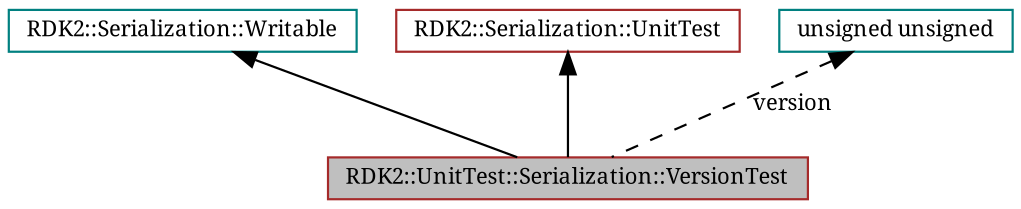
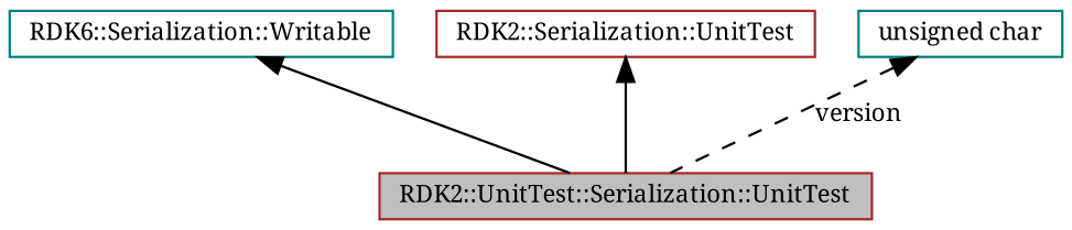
  digraph {
    fontname="Noto Serif"
    node [color=brown fillcolor=white fontname="Noto Serif" fontsize=10 shape=record style=filled]
    edge [color=black dir=back fontname="Noto Serif" fontsize=10 labelfontname="FreeSans.ttf" labelfontsize=10 style=solid]
-   n1 [fillcolor=grey75 fontcolor=black height=0.2 label="RDK2::UnitTest::Serialization::VersionTest" width=0.4]
-   n2 [color=teal height=0.2 label="RDK2::Serialization::Writable" width=0.4]
+   n1 [fillcolor=grey75 fontcolor=black height=0.2 label="RDK2::UnitTest::Serialization::UnitTest" width=0.4]
+   n2 [color=teal height=0.2 label="RDK6::Serialization::Writable" width=0.4]
    n3 [height=0.2 label="RDK2::Serialization::UnitTest" width=0.4]
-   n4 [color=teal height=0.2 label="unsigned unsigned" width=0.4]
+   n4 [color=teal height=0.2 label="unsigned char" width=0.4]
    n2 -> n1
    n3 -> n1
    n4 -> n1 [label=version style=dashed]
  }
